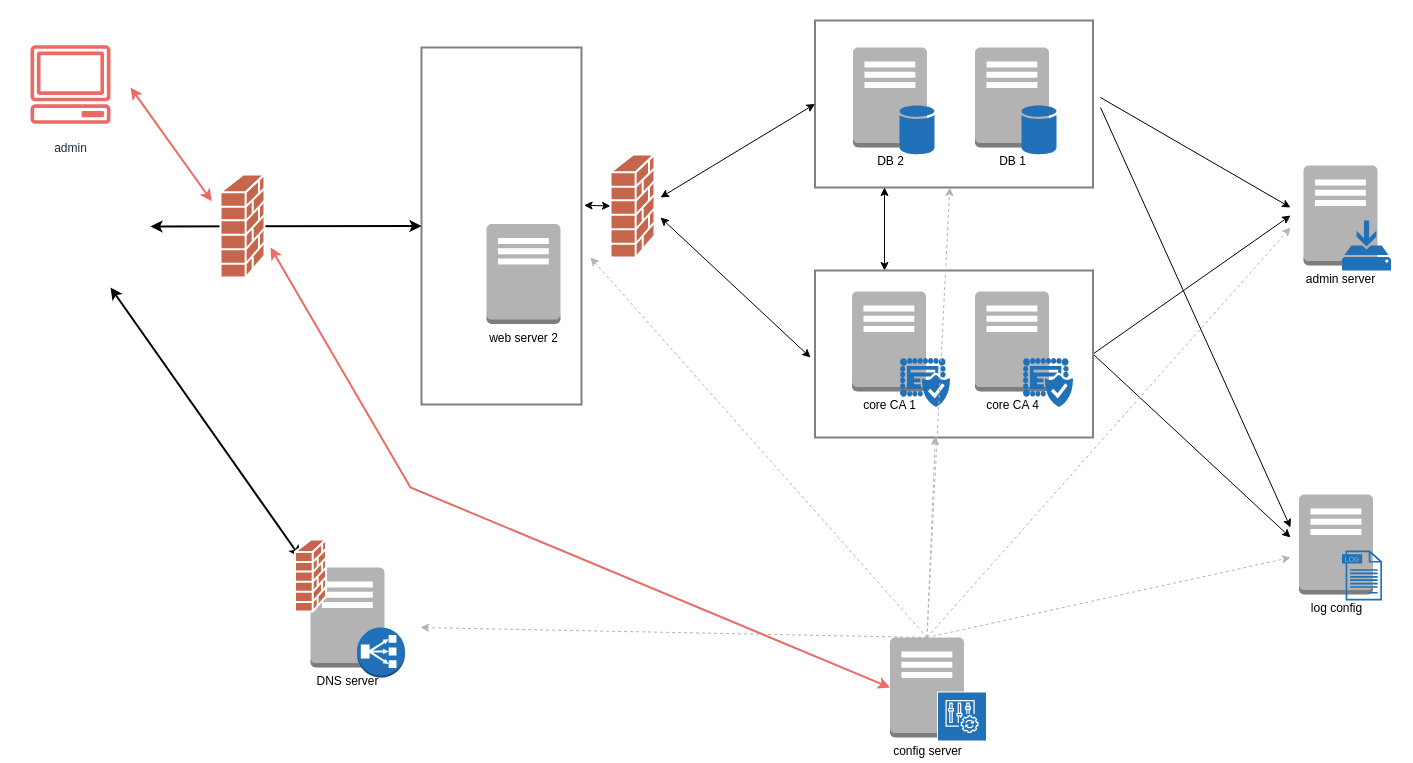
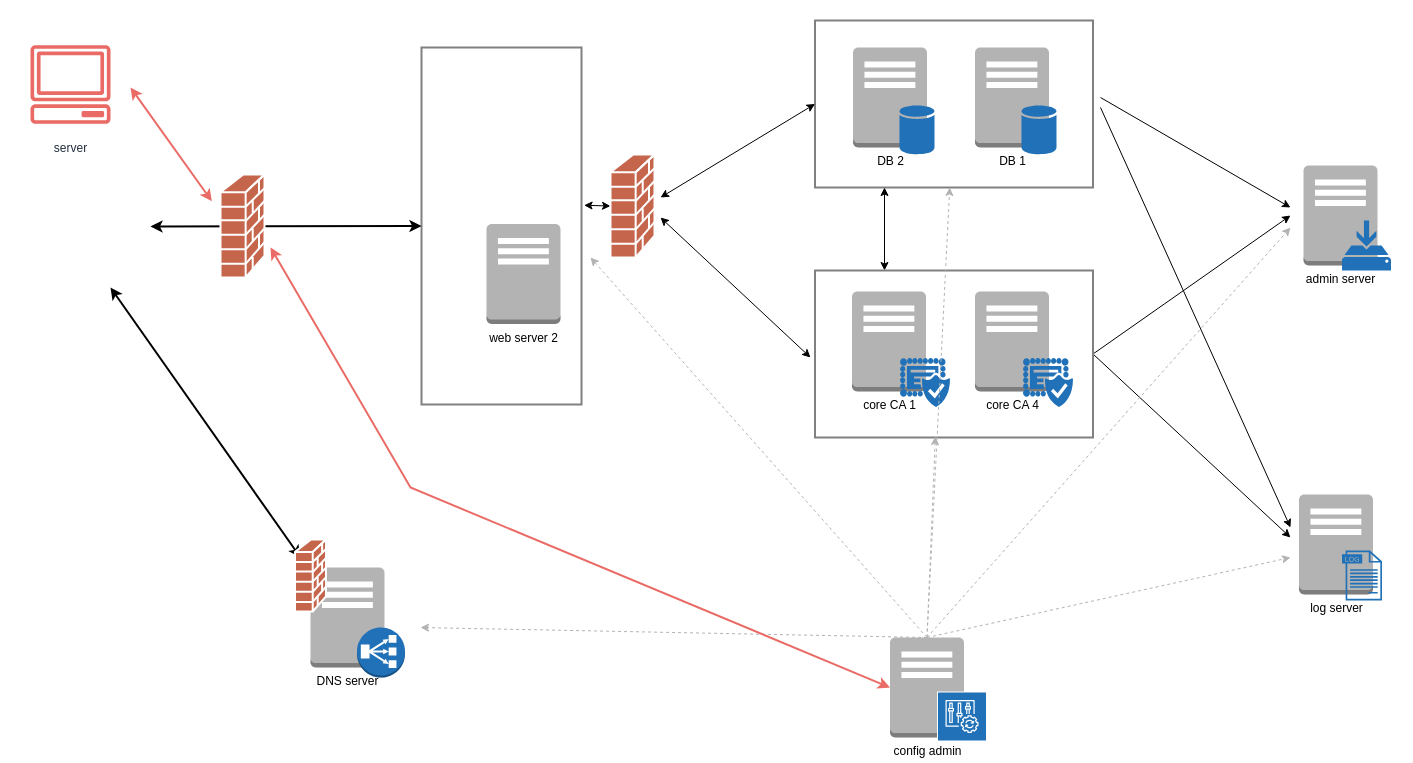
  <mxCell id="0" />
  <mxCell id="1" parent="0" />
  <mxCell id="2" value="" style="rounded=0;whiteSpace=wrap;html=1;strokeColor=#808080;strokeWidth=2;fillColor=none;" vertex="1" parent="1"><mxGeometry x="421" y="47" width="160" height="357" as="geometry" /></mxCell>
  <mxCell id="3" style="edgeStyle=none;rounded=0;orthogonalLoop=1;jettySize=auto;html=1;exitX=0.5;exitY=0;exitDx=0;exitDy=0;exitPerimeter=0;dashed=1;strokeColor=#B3B3B3;" edge="1" parent="1" source="36"><mxGeometry relative="1" as="geometry"><mxPoint x="420" y="627" as="targetPoint" /></mxGeometry></mxCell>
  <mxCell id="4" style="edgeStyle=none;rounded=0;orthogonalLoop=1;jettySize=auto;html=1;startArrow=none;startFill=0;" edge="1" parent="1"><mxGeometry relative="1" as="geometry"><mxPoint x="1100" y="97" as="sourcePoint" /><mxPoint x="1290" y="207" as="targetPoint" /></mxGeometry></mxCell>
  <mxCell id="5" style="edgeStyle=none;rounded=0;orthogonalLoop=1;jettySize=auto;html=1;" edge="1" parent="1"><mxGeometry relative="1" as="geometry"><mxPoint x="1290" y="527" as="targetPoint" /><mxPoint x="1100" y="107" as="sourcePoint" /></mxGeometry></mxCell>
  <mxCell id="6" value="" style="rounded=0;whiteSpace=wrap;html=1;strokeColor=#808080;strokeWidth=2;fillColor=none;" vertex="1" parent="1"><mxGeometry x="814.5" y="20" width="278" height="167" as="geometry" /></mxCell>
  <mxCell id="7" value="" style="group" vertex="1" connectable="0" parent="1"><mxGeometry x="1298.5" y="494" width="83" height="106" as="geometry" /></mxCell>
- <mxCell id="8" value="log config" style="outlineConnect=0;dashed=0;verticalLabelPosition=bottom;verticalAlign=top;align=center;html=1;shape=mxgraph.aws3.traditional_server;fillColor=#B3B3B3;gradientColor=none;" vertex="1" parent="7"><mxGeometry width="74" height="100" as="geometry" /></mxCell>
+ <mxCell id="8" value="log server" style="outlineConnect=0;dashed=0;verticalLabelPosition=bottom;verticalAlign=top;align=center;html=1;shape=mxgraph.aws3.traditional_server;fillColor=#B3B3B3;gradientColor=none;" vertex="1" parent="7"><mxGeometry width="74" height="100" as="geometry" /></mxCell>
  <mxCell id="9" value="" style="pointerEvents=1;shadow=0;dashed=0;html=1;strokeColor=none;fillColor=#2071B8;aspect=fixed;labelPosition=center;verticalLabelPosition=bottom;verticalAlign=top;align=center;outlineConnect=0;shape=mxgraph.vvd.log_files;" vertex="1" parent="7"><mxGeometry x="43" y="56" width="40" height="50" as="geometry" /></mxCell>
  <mxCell id="10" value="" style="group" vertex="1" connectable="0" parent="1"><mxGeometry x="310" y="567" width="94.5" height="110" as="geometry" /></mxCell>
  <mxCell id="11" value="DNS server" style="outlineConnect=0;dashed=0;verticalLabelPosition=bottom;verticalAlign=top;align=center;html=1;shape=mxgraph.aws3.traditional_server;fillColor=#B3B3B3;gradientColor=none;" vertex="1" parent="10"><mxGeometry width="74" height="100" as="geometry" /></mxCell>
  <mxCell id="12" value="" style="outlineConnect=0;dashed=0;verticalLabelPosition=bottom;verticalAlign=top;align=center;html=1;shape=mxgraph.aws3.classic_load_balancer;fillColor=#2071B8;gradientColor=none;" vertex="1" parent="10"><mxGeometry x="46.5" y="60" width="48" height="50" as="geometry" /></mxCell>
  <mxCell id="13" style="edgeStyle=none;rounded=0;orthogonalLoop=1;jettySize=auto;html=1;entryX=0;entryY=0.5;entryDx=0;entryDy=0;startArrow=classic;startFill=1;" edge="1" parent="1" target="6"><mxGeometry relative="1" as="geometry"><mxPoint x="660" y="197" as="sourcePoint" /></mxGeometry></mxCell>
  <mxCell id="14" style="edgeStyle=none;rounded=0;orthogonalLoop=1;jettySize=auto;html=1;startArrow=classic;startFill=1;" edge="1" parent="1"><mxGeometry relative="1" as="geometry"><mxPoint x="660" y="217" as="sourcePoint" /><mxPoint x="810" y="357" as="targetPoint" /></mxGeometry></mxCell>
  <mxCell id="15" value="" style="group" vertex="1" connectable="0" parent="1"><mxGeometry x="852.5" y="47" width="81.5" height="107" as="geometry" /></mxCell>
  <mxCell id="16" value="DB 2" style="outlineConnect=0;dashed=0;verticalLabelPosition=bottom;verticalAlign=top;align=center;html=1;shape=mxgraph.aws3.traditional_server;fillColor=#B3B3B3;gradientColor=none;" vertex="1" parent="15"><mxGeometry width="74" height="100" as="geometry" /></mxCell>
  <mxCell id="17" value="" style="shadow=0;dashed=0;html=1;strokeColor=none;labelPosition=center;verticalLabelPosition=bottom;verticalAlign=top;outlineConnect=0;align=center;shape=mxgraph.office.databases.database;fillColor=#2071B8;" vertex="1" parent="15"><mxGeometry x="46.5" y="58" width="35" height="49" as="geometry" /></mxCell>
  <mxCell id="18" value="DB 1" style="outlineConnect=0;dashed=0;verticalLabelPosition=bottom;verticalAlign=top;align=center;html=1;shape=mxgraph.aws3.traditional_server;fillColor=#B3B3B3;gradientColor=none;" vertex="1" parent="1"><mxGeometry x="974.5" y="47" width="74" height="100" as="geometry" /></mxCell>
  <mxCell id="19" value="" style="shadow=0;dashed=0;html=1;strokeColor=none;labelPosition=center;verticalLabelPosition=bottom;verticalAlign=top;outlineConnect=0;align=center;shape=mxgraph.office.databases.database;fillColor=#2071B8;" vertex="1" parent="1"><mxGeometry x="1021" y="105" width="35" height="49" as="geometry" /></mxCell>
  <mxCell id="20" value="" style="group" vertex="1" connectable="0" parent="1"><mxGeometry x="851.5" y="291" width="98" height="115.5" as="geometry" /></mxCell>
  <mxCell id="21" value="core CA 1" style="outlineConnect=0;dashed=0;verticalLabelPosition=bottom;verticalAlign=top;align=center;html=1;shape=mxgraph.aws3.traditional_server;fillColor=#B3B3B3;gradientColor=none;" vertex="1" parent="20"><mxGeometry width="74" height="100" as="geometry" /></mxCell>
  <mxCell id="22" value="" style="pointerEvents=1;shadow=0;dashed=0;html=1;strokeColor=none;labelPosition=center;verticalLabelPosition=bottom;verticalAlign=top;align=center;fillColor=#2071B8;shape=mxgraph.mscae.intune.certificate" vertex="1" parent="20"><mxGeometry x="48" y="66.5" width="50" height="49" as="geometry" /></mxCell>
  <mxCell id="23" value="" style="group" vertex="1" connectable="0" parent="1"><mxGeometry x="974.5" y="291" width="98" height="115.5" as="geometry" /></mxCell>
  <mxCell id="24" value="core CA 4" style="outlineConnect=0;dashed=0;verticalLabelPosition=bottom;verticalAlign=top;align=center;html=1;shape=mxgraph.aws3.traditional_server;fillColor=#B3B3B3;gradientColor=none;" vertex="1" parent="23"><mxGeometry width="74" height="100" as="geometry" /></mxCell>
  <mxCell id="25" value="" style="pointerEvents=1;shadow=0;dashed=0;html=1;strokeColor=none;labelPosition=center;verticalLabelPosition=bottom;verticalAlign=top;align=center;fillColor=#2071B8;shape=mxgraph.mscae.intune.certificate" vertex="1" parent="23"><mxGeometry x="48" y="66.5" width="50" height="49" as="geometry" /></mxCell>
  <mxCell id="26" style="edgeStyle=none;rounded=0;orthogonalLoop=1;jettySize=auto;html=1;exitX=1;exitY=0.5;exitDx=0;exitDy=0;" edge="1" parent="1" source="29"><mxGeometry relative="1" as="geometry"><mxPoint x="1290" y="537" as="targetPoint" /></mxGeometry></mxCell>
  <mxCell id="27" style="edgeStyle=none;rounded=0;orthogonalLoop=1;jettySize=auto;html=1;exitX=1;exitY=0.5;exitDx=0;exitDy=0;" edge="1" parent="1" source="29"><mxGeometry relative="1" as="geometry"><mxPoint x="1290" y="215" as="targetPoint" /></mxGeometry></mxCell>
  <mxCell id="28" style="edgeStyle=none;rounded=0;orthogonalLoop=1;jettySize=auto;html=1;exitX=0.25;exitY=0;exitDx=0;exitDy=0;entryX=0.25;entryY=1;entryDx=0;entryDy=0;startArrow=classic;startFill=1;strokeColor=#000000;strokeWidth=1;" edge="1" parent="1" source="29" target="6"><mxGeometry relative="1" as="geometry" /></mxCell>
  <mxCell id="29" value="" style="rounded=0;whiteSpace=wrap;html=1;strokeColor=#808080;strokeWidth=2;fillColor=none;" vertex="1" parent="1"><mxGeometry x="814.5" y="270" width="278" height="167" as="geometry" /></mxCell>
  <mxCell id="30" value="" style="group" vertex="1" connectable="0" parent="1"><mxGeometry x="1303" y="165" width="87.5" height="105" as="geometry" /></mxCell>
  <mxCell id="31" value="" style="group" vertex="1" connectable="0" parent="30"><mxGeometry width="87.5" height="105" as="geometry" /></mxCell>
  <mxCell id="32" value="" style="group" vertex="1" connectable="0" parent="31"><mxGeometry width="87.5" height="105" as="geometry" /></mxCell>
  <mxCell id="33" value="admin server" style="outlineConnect=0;dashed=0;verticalLabelPosition=bottom;verticalAlign=top;align=center;html=1;shape=mxgraph.aws3.traditional_server;fillColor=#B3B3B3;gradientColor=none;strokeColor=#808080;" vertex="1" parent="32"><mxGeometry width="74" height="100" as="geometry" /></mxCell>
  <mxCell id="34" value="" style="aspect=fixed;pointerEvents=1;shadow=0;dashed=0;html=1;strokeColor=none;labelPosition=center;verticalLabelPosition=bottom;verticalAlign=top;align=center;fillColor=#2071b8;shape=mxgraph.mscae.enterprise.backup_local" vertex="1" parent="32"><mxGeometry x="38.5" y="55" width="49" height="50" as="geometry" /></mxCell>
  <mxCell id="35" value="" style="group" vertex="1" connectable="0" parent="1"><mxGeometry x="889.5" y="637" width="97" height="104" as="geometry" /></mxCell>
- <mxCell id="36" value="config server" style="outlineConnect=0;dashed=0;verticalLabelPosition=bottom;verticalAlign=top;align=center;html=1;shape=mxgraph.aws3.traditional_server;fillColor=#B3B3B3;gradientColor=none;" vertex="1" parent="35"><mxGeometry width="74" height="100" as="geometry" /></mxCell>
+ <mxCell id="36" value="config admin" style="outlineConnect=0;dashed=0;verticalLabelPosition=bottom;verticalAlign=top;align=center;html=1;shape=mxgraph.aws3.traditional_server;fillColor=#B3B3B3;gradientColor=none;" vertex="1" parent="35"><mxGeometry width="74" height="100" as="geometry" /></mxCell>
  <mxCell id="37" value="" style="outlineConnect=0;fontColor=#232F3E;gradientColor=none;strokeColor=#FFFFFF;fillColor=#2071B8;dashed=0;verticalLabelPosition=middle;verticalAlign=bottom;align=center;html=1;whiteSpace=wrap;fontSize=10;fontStyle=1;spacing=3;shape=mxgraph.aws4.productIcon;prIcon=mxgraph.aws4.config;" vertex="1" parent="35"><mxGeometry x="47" y="54" width="50" height="50" as="geometry" /></mxCell>
  <mxCell id="38" style="edgeStyle=none;rounded=0;orthogonalLoop=1;jettySize=auto;html=1;exitX=0.5;exitY=0;exitDx=0;exitDy=0;exitPerimeter=0;dashed=1;strokeColor=#B3B3B3;" edge="1" parent="1" source="36"><mxGeometry relative="1" as="geometry"><mxPoint x="1290" y="557" as="targetPoint" /></mxGeometry></mxCell>
  <mxCell id="39" style="edgeStyle=none;rounded=0;orthogonalLoop=1;jettySize=auto;html=1;exitX=0.5;exitY=0;exitDx=0;exitDy=0;exitPerimeter=0;dashed=1;strokeColor=#B3B3B3;" edge="1" parent="1" source="36"><mxGeometry relative="1" as="geometry"><mxPoint x="1290" y="227" as="targetPoint" /></mxGeometry></mxCell>
  <mxCell id="40" style="edgeStyle=none;rounded=0;orthogonalLoop=1;jettySize=auto;html=1;exitX=0.5;exitY=0;exitDx=0;exitDy=0;exitPerimeter=0;dashed=1;strokeColor=#B3B3B3;" edge="1" parent="1" source="36"><mxGeometry relative="1" as="geometry"><mxPoint x="590" y="257" as="targetPoint" /></mxGeometry></mxCell>
  <mxCell id="41" value="web server 2" style="outlineConnect=0;dashed=0;verticalLabelPosition=bottom;verticalAlign=top;align=center;html=1;shape=mxgraph.aws3.traditional_server;fillColor=#B3B3B3;gradientColor=none;" vertex="1" parent="1"><mxGeometry x="486" y="223.5" width="74" height="100" as="geometry" /></mxCell>
  <mxCell id="42" style="edgeStyle=none;rounded=0;orthogonalLoop=1;jettySize=auto;html=1;exitX=0.5;exitY=0;exitDx=0;exitDy=0;exitPerimeter=0;dashed=1;strokeColor=#B3B3B3;entryX=0.433;entryY=0.994;entryDx=0;entryDy=0;entryPerimeter=0;" edge="1" parent="1" source="36" target="29"><mxGeometry relative="1" as="geometry" /></mxCell>
  <mxCell id="43" style="edgeStyle=none;rounded=0;orthogonalLoop=1;jettySize=auto;html=1;exitX=0.5;exitY=0;exitDx=0;exitDy=0;exitPerimeter=0;dashed=1;strokeColor=#B3B3B3;" edge="1" parent="1" source="36" target="6"><mxGeometry relative="1" as="geometry" /></mxCell>
  <mxCell id="44" value="" style="endArrow=classic;html=1;strokeColor=#000000;strokeWidth=2;startArrow=classic;startFill=1;" edge="1" parent="1"><mxGeometry width="50" height="50" relative="1" as="geometry"><mxPoint x="110" y="287" as="sourcePoint" /><mxPoint x="300" y="557" as="targetPoint" /></mxGeometry></mxCell>
  <mxCell id="45" value="" style="endArrow=classic;html=1;strokeColor=#000000;strokeWidth=2;entryX=0;entryY=0.5;entryDx=0;entryDy=0;startArrow=classic;startFill=1;" edge="1" parent="1" target="2"><mxGeometry width="50" height="50" relative="1" as="geometry"><mxPoint x="150" y="226" as="sourcePoint" /><mxPoint x="300" y="667" as="targetPoint" /></mxGeometry></mxCell>
  <mxCell id="46" value="" style="shape=mxgraph.cisco.security.firewall;html=1;dashed=0;fillColor=#c5654c;strokeColor=#ffffff;strokeWidth=2;verticalLabelPosition=bottom;verticalAlign=top" vertex="1" parent="1"><mxGeometry x="220" y="174" width="44" height="103" as="geometry" /></mxCell>
  <mxCell id="47" style="edgeStyle=none;rounded=0;orthogonalLoop=1;jettySize=auto;html=1;exitX=0;exitY=0.5;exitDx=0;exitDy=0;exitPerimeter=0;entryX=1.016;entryY=0.442;entryDx=0;entryDy=0;entryPerimeter=0;startArrow=classic;startFill=1;strokeColor=#000000;strokeWidth=1;" edge="1" parent="1" source="48" target="2"><mxGeometry relative="1" as="geometry" /></mxCell>
  <mxCell id="48" value="" style="shape=mxgraph.cisco.security.firewall;html=1;dashed=0;fillColor=#c5654c;strokeColor=#ffffff;strokeWidth=2;verticalLabelPosition=bottom;verticalAlign=top" vertex="1" parent="1"><mxGeometry x="610" y="154" width="44" height="103" as="geometry" /></mxCell>
- <mxCell id="49" value="admin" style="outlineConnect=0;fontColor=#232F3E;gradientColor=none;strokeColor=#EA6B66;fillColor=#ffffff;dashed=0;verticalLabelPosition=bottom;verticalAlign=top;align=center;html=1;fontSize=12;fontStyle=0;aspect=fixed;shape=mxgraph.aws4.resourceIcon;resIcon=mxgraph.aws4.client;" vertex="1" parent="1"><mxGeometry x="20" y="34" width="100" height="100" as="geometry" /></mxCell>
+ <mxCell id="49" value="server" style="outlineConnect=0;fontColor=#232F3E;gradientColor=none;strokeColor=#EA6B66;fillColor=#ffffff;dashed=0;verticalLabelPosition=bottom;verticalAlign=top;align=center;html=1;fontSize=12;fontStyle=0;aspect=fixed;shape=mxgraph.aws4.resourceIcon;resIcon=mxgraph.aws4.client;" vertex="1" parent="1"><mxGeometry x="20" y="34" width="100" height="100" as="geometry" /></mxCell>
  <mxCell id="50" value="" style="shape=mxgraph.cisco.security.firewall;html=1;dashed=0;fillColor=#c5654c;strokeColor=#ffffff;strokeWidth=2;verticalLabelPosition=bottom;verticalAlign=top" vertex="1" parent="1"><mxGeometry x="294.5" y="539" width="31" height="72" as="geometry" /></mxCell>
  <mxCell id="51" value="" style="endArrow=classic;html=1;strokeColor=#EA6B66;strokeWidth=2;entryX=-0.197;entryY=0.259;entryDx=0;entryDy=0;startArrow=classic;startFill=1;entryPerimeter=0;" edge="1" parent="1" target="46"><mxGeometry width="50" height="50" relative="1" as="geometry"><mxPoint x="130" as="sourcePoint" y="87" /><mxPoint x="431" y="235.5" as="targetPoint" /></mxGeometry></mxCell>
  <mxCell id="52" value="" style="endArrow=classic;html=1;strokeColor=#EA6B66;strokeWidth=2;entryX=0;entryY=0.5;entryDx=0;entryDy=0;startArrow=classic;startFill=1;entryPerimeter=0;rounded=0;" edge="1" parent="1" target="36"><mxGeometry width="50" height="50" relative="1" as="geometry"><mxPoint x="270" y="247" as="sourcePoint" /><mxPoint x="221.332" y="210.677" as="targetPoint" /><Array as="points"><mxPoint x="410" y="487" /></Array></mxGeometry></mxCell>
